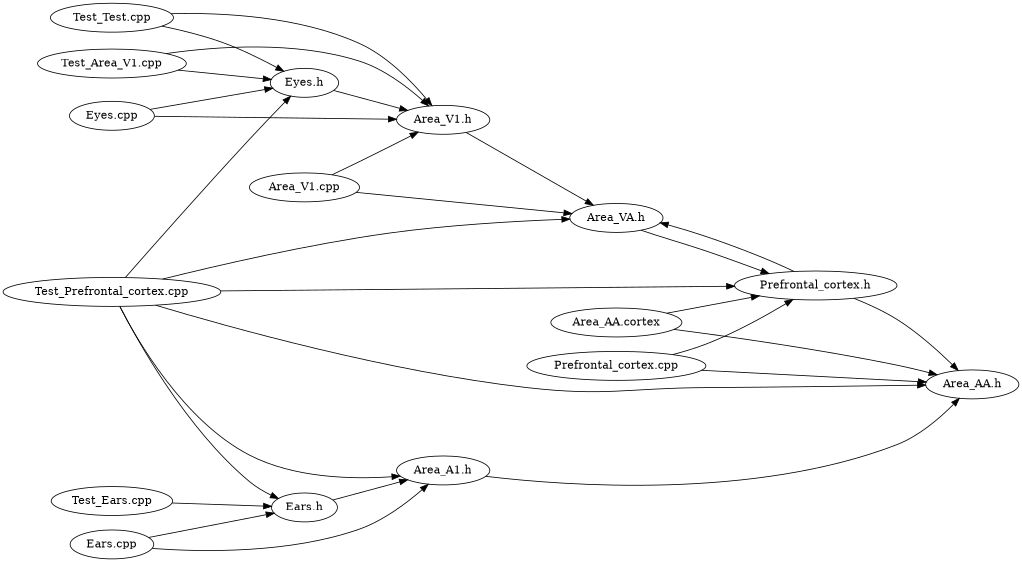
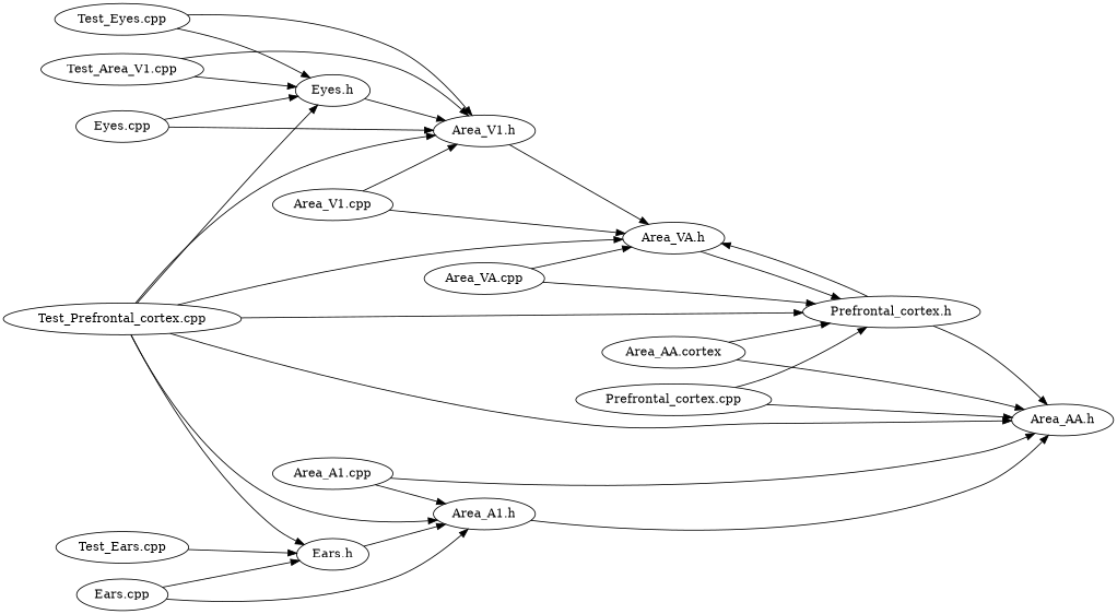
  digraph {
    clusterrank=local
    fontname=Helvetica
    fontsize=16
    rankdir=LR
    "Eyes.h"
    "Area_V1.h"
    "Area_VA.h"
    "Prefrontal_cortex.h"
+   "Area_A1.cpp"
    "Area_A1.h"
    "Area_AA.h"
    "Test_Prefrontal_cortex.cpp"
    "Ears.h"
    "Area_V1.cpp"
    n11 [label="Area_AA.cortex"]
    "Prefrontal_cortex.cpp"
+   "Area_VA.cpp"
    "Eyes.cpp"
-   "Test_Eyes.cpp" [label="Test_Test.cpp"]
+   "Test_Eyes.cpp"
    "Ears.cpp"
    "Test_Area_V1.cpp"
    "Test_Ears.cpp"
    "Eyes.h" -> "Area_V1.h"
    "Area_V1.h" -> "Area_VA.h"
    "Area_VA.h" -> "Prefrontal_cortex.h"
    "Prefrontal_cortex.h" -> "Area_VA.h"
    "Prefrontal_cortex.h" -> "Area_AA.h"
+   "Area_A1.cpp" -> "Area_A1.h"
+   "Area_A1.cpp" -> "Area_AA.h"
    "Area_A1.h" -> "Area_AA.h"
    "Test_Prefrontal_cortex.cpp" -> "Eyes.h"
+   "Test_Prefrontal_cortex.cpp" -> "Area_V1.h"
    "Test_Prefrontal_cortex.cpp" -> "Area_VA.h"
    "Test_Prefrontal_cortex.cpp" -> "Prefrontal_cortex.h"
    "Test_Prefrontal_cortex.cpp" -> "Area_A1.h"
    "Test_Prefrontal_cortex.cpp" -> "Area_AA.h"
    "Test_Prefrontal_cortex.cpp" -> "Ears.h"
    "Ears.h" -> "Area_A1.h"
    "Area_V1.cpp" -> "Area_V1.h"
    "Area_V1.cpp" -> "Area_VA.h"
    n11 -> "Prefrontal_cortex.h"
    n11 -> "Area_AA.h"
    "Prefrontal_cortex.cpp" -> "Prefrontal_cortex.h"
    "Prefrontal_cortex.cpp" -> "Area_AA.h"
+   "Area_VA.cpp" -> "Area_VA.h"
+   "Area_VA.cpp" -> "Prefrontal_cortex.h"
    "Eyes.cpp" -> "Eyes.h"
    "Eyes.cpp" -> "Area_V1.h"
    "Test_Eyes.cpp" -> "Eyes.h"
    "Test_Eyes.cpp" -> "Area_V1.h"
    "Ears.cpp" -> "Area_A1.h"
    "Ears.cpp" -> "Ears.h"
    "Test_Area_V1.cpp" -> "Eyes.h"
    "Test_Area_V1.cpp" -> "Area_V1.h"
    "Test_Ears.cpp" -> "Ears.h"
  }
